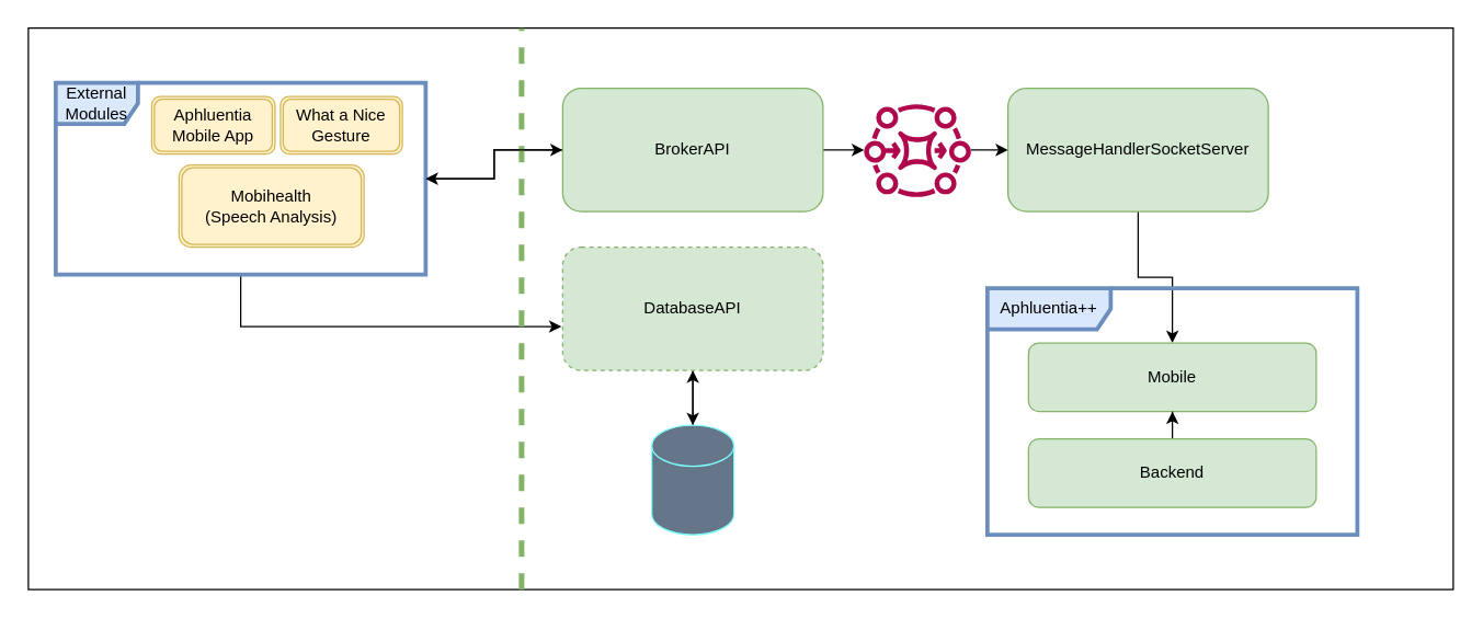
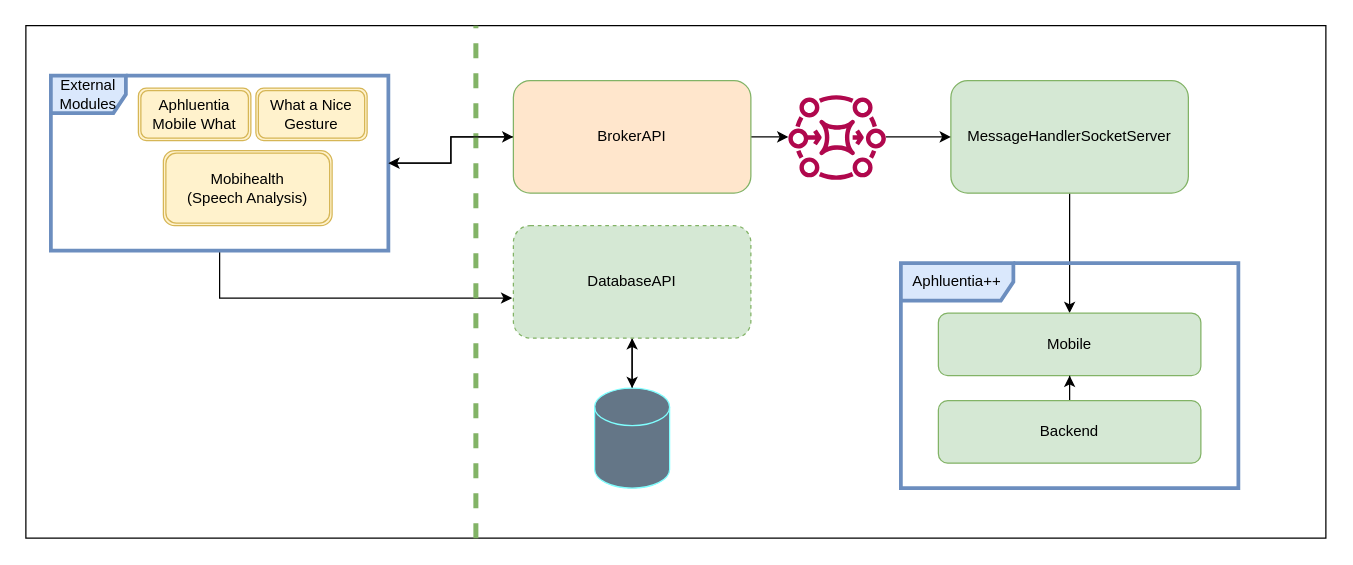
  <mxCell id="0" />
  <mxCell id="1" parent="0" />
  <mxCell id="2" value="" style="rounded=0;whiteSpace=wrap;html=1;" parent="1" vertex="1"><mxGeometry x="20" y="20" width="1040" height="410" as="geometry" /></mxCell>
  <mxCell id="3" style="edgeStyle=orthogonalEdgeStyle;rounded=0;orthogonalLoop=1;jettySize=auto;html=1;entryX=-0.005;entryY=0.644;entryDx=0;entryDy=0;strokeWidth=1;entryPerimeter=0;" edge="1" parent="1" source="5" target="9"><mxGeometry relative="1" as="geometry"><Array as="points"><mxPoint x="175" y="238" /></Array></mxGeometry></mxCell>
  <mxCell id="4" style="edgeStyle=orthogonalEdgeStyle;rounded=0;orthogonalLoop=1;jettySize=auto;html=1;entryX=0;entryY=0.5;entryDx=0;entryDy=0;strokeWidth=1;" edge="1" parent="1" source="5" target="18"><mxGeometry relative="1" as="geometry" /></mxCell>
  <mxCell id="5" value="External&lt;br&gt;Modules" style="shape=umlFrame;whiteSpace=wrap;html=1;fillColor=#dae8fc;strokeColor=#6c8ebf;strokeWidth=3;" parent="1" vertex="1"><mxGeometry x="40" y="60" width="270" height="140" as="geometry" /></mxCell>
  <mxCell id="6" value="" style="edgeStyle=orthogonalEdgeStyle;rounded=0;orthogonalLoop=1;jettySize=auto;html=1;" parent="1" source="7" target="9" edge="1"><mxGeometry relative="1" as="geometry" /></mxCell>
  <mxCell id="7" value="" style="shape=cylinder3;whiteSpace=wrap;html=1;boundedLbl=1;backgroundOutline=1;size=15;fillColor=#647687;strokeColor=#80ffff;fontColor=#ffffff;" parent="1" vertex="1"><mxGeometry x="475" y="310" width="60" height="80" as="geometry" /></mxCell>
  <mxCell id="8" style="edgeStyle=orthogonalEdgeStyle;rounded=0;orthogonalLoop=1;jettySize=auto;html=1;entryX=0.5;entryY=0;entryDx=0;entryDy=0;entryPerimeter=0;" parent="1" source="9" target="7" edge="1"><mxGeometry relative="1" as="geometry" /></mxCell>
  <mxCell id="9" value="&lt;font style=&quot;font-size: 12px;&quot;&gt;DatabaseAPI&lt;br&gt;&lt;/font&gt;" style="rounded=1;whiteSpace=wrap;html=1;fillColor=#d5e8d4;strokeColor=#82b366;dashed=1;" parent="1" vertex="1"><mxGeometry x="410" y="180" width="190" height="90" as="geometry" /></mxCell>
  <mxCell id="10" style="edgeStyle=orthogonalEdgeStyle;rounded=0;orthogonalLoop=1;jettySize=auto;html=1;entryX=0.5;entryY=0;entryDx=0;entryDy=0;strokeWidth=1;" edge="1" parent="1" source="11" target="20"><mxGeometry relative="1" as="geometry" /></mxCell>
- <mxCell id="11" value="MessageHandlerSocketServer" style="rounded=1;whiteSpace=wrap;html=1;fillColor=#d5e8d4;strokeColor=#82b366;" parent="1" vertex="1"><mxGeometry x="735" y="64" width="190" height="90" as="geometry" /></mxCell>
- <mxCell id="12" value="Aphluentia&lt;br&gt;Mobile App" style="shape=ext;double=1;rounded=1;whiteSpace=wrap;html=1;fillColor=#fff2cc;strokeColor=#d6b656;" parent="1" vertex="1"><mxGeometry x="110" y="70" width="90" height="42" as="geometry" /></mxCell>
+ <mxCell id="11" value="MessageHandlerSocketServer" style="rounded=1;whiteSpace=wrap;html=1;fillColor=#d5e8d4;strokeColor=#82b366;" parent="1" vertex="1"><mxGeometry x="760" y="64" width="190" height="90" as="geometry" /></mxCell>
+ <mxCell id="12" value="Aphluentia&lt;br&gt;Mobile What" style="shape=ext;double=1;rounded=1;whiteSpace=wrap;html=1;fillColor=#fff2cc;strokeColor=#d6b656;" parent="1" vertex="1"><mxGeometry x="110" y="70" width="90" height="42" as="geometry" /></mxCell>
  <mxCell id="13" value="What a Nice Gesture" style="shape=ext;double=1;rounded=1;whiteSpace=wrap;html=1;fillColor=#fff2cc;strokeColor=#d6b656;" parent="1" vertex="1"><mxGeometry x="204" y="70" width="89" height="42" as="geometry" /></mxCell>
  <mxCell id="14" value="Mobihealth &lt;br&gt;(Speech Analysis)" style="shape=ext;double=1;rounded=1;whiteSpace=wrap;html=1;fillColor=#fff2cc;strokeColor=#d6b656;" parent="1" vertex="1"><mxGeometry x="130" y="120" width="135" height="60" as="geometry" /></mxCell>
  <mxCell id="15" value="" style="endArrow=none;dashed=1;html=1;rounded=0;strokeWidth=4;fillColor=#d5e8d4;strokeColor=#82b366;" edge="1" parent="1"><mxGeometry width="50" height="50" relative="1" as="geometry"><mxPoint x="380" y="430" as="sourcePoint" /><mxPoint x="380" y="20" as="targetPoint" /></mxGeometry></mxCell>
  <mxCell id="16" style="edgeStyle=orthogonalEdgeStyle;rounded=0;orthogonalLoop=1;jettySize=auto;html=1;strokeWidth=1;" edge="1" parent="1" source="18" target="24"><mxGeometry relative="1" as="geometry" /></mxCell>
  <mxCell id="17" style="edgeStyle=orthogonalEdgeStyle;rounded=0;orthogonalLoop=1;jettySize=auto;html=1;entryX=1;entryY=0.5;entryDx=0;entryDy=0;entryPerimeter=0;fontSize=12;strokeWidth=1;" edge="1" parent="1" source="18" target="5"><mxGeometry relative="1" as="geometry" /></mxCell>
- <mxCell id="18" value="BrokerAPI" style="rounded=1;whiteSpace=wrap;html=1;fillColor=#d5e8d4;strokeColor=#82b366;" vertex="1" parent="1"><mxGeometry x="410" y="64" width="190" height="90" as="geometry" /></mxCell>
+ <mxCell id="18" value="BrokerAPI" style="rounded=1;whiteSpace=wrap;html=1;fillColor=#ffe6cc;strokeColor=#82b366;" vertex="1" parent="1"><mxGeometry x="410" y="64" width="190" height="90" as="geometry" /></mxCell>
  <mxCell id="19" value="Aphluentia++" style="shape=umlFrame;whiteSpace=wrap;html=1;fillColor=#dae8fc;strokeColor=#6c8ebf;strokeWidth=3;width=90;height=30;" vertex="1" parent="1"><mxGeometry x="720" y="210" width="270" height="180" as="geometry" /></mxCell>
  <mxCell id="20" value="Mobile" style="rounded=1;whiteSpace=wrap;html=1;fillColor=#d5e8d4;strokeColor=#82b366;" vertex="1" parent="1"><mxGeometry x="750" y="250" width="210" height="50" as="geometry" /></mxCell>
  <mxCell id="21" style="edgeStyle=orthogonalEdgeStyle;rounded=0;orthogonalLoop=1;jettySize=auto;html=1;entryX=0.5;entryY=1;entryDx=0;entryDy=0;strokeWidth=1;" edge="1" parent="1" source="22" target="20"><mxGeometry relative="1" as="geometry" /></mxCell>
  <mxCell id="22" value="Backend" style="rounded=1;whiteSpace=wrap;html=1;fillColor=#d5e8d4;strokeColor=#82b366;" vertex="1" parent="1"><mxGeometry x="750" y="320" width="210" height="50" as="geometry" /></mxCell>
  <mxCell id="23" style="edgeStyle=orthogonalEdgeStyle;rounded=0;orthogonalLoop=1;jettySize=auto;html=1;strokeWidth=1;" edge="1" parent="1" source="24" target="11"><mxGeometry relative="1" as="geometry" /></mxCell>
  <mxCell id="24" value="" style="sketch=0;outlineConnect=0;fontColor=#232F3E;gradientColor=none;fillColor=#B0084D;strokeColor=none;dashed=0;verticalLabelPosition=bottom;verticalAlign=top;align=center;html=1;fontSize=12;fontStyle=0;aspect=fixed;pointerEvents=1;shape=mxgraph.aws4.mq_broker;" vertex="1" parent="1"><mxGeometry x="630" y="70" width="78" height="78" as="geometry" /></mxCell>
